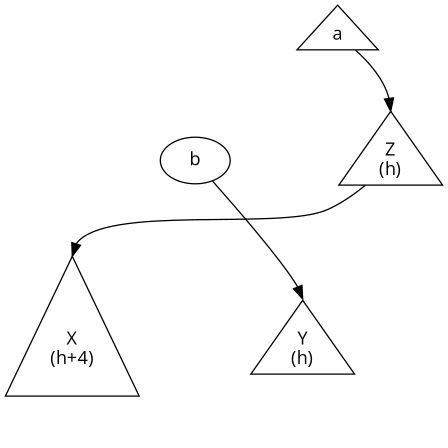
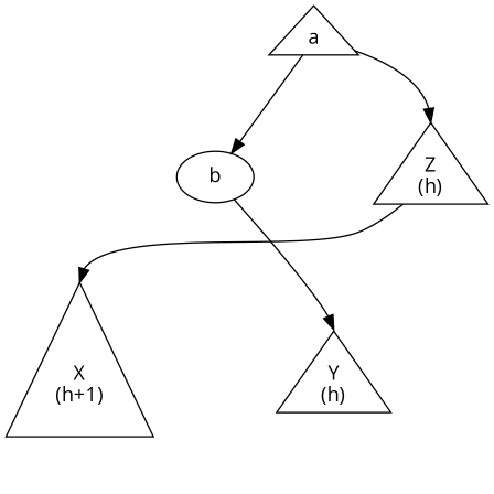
  digraph {
    fontname="Open Sans"
    node [fontname="Open Sans" shape=triangle]
    edge [fontname="Open Sans" style=invis]
    n1 [height=1 label="Z\n(h)"]
    ma [style=invis width=0.1 shape=""]
    b [shape=""]
-   n4 [height=2 label="X\n(h+4)"]
+   n4 [height=2 label="X\n(h+1)"]
    mb [style=invis width=0.1 shape=""]
    n6 [height=1 label="Y\n(h)"]
    a
    subgraph sub_1 {
      rank=same
      n1
      ma
      b
    }
    subgraph sub_2 {
      rank=same
      n4
      mb
      n6
    }
    n1 -> n4 [headport=n style=""]
    ma -> n1
    b -> ma
    b -> mb
    b -> n6 [headport=n style=""]
    n4 -> mb
    mb -> n6
    a -> n1 [headport=n style=""]
    a -> ma
+   a -> b [style=""]
  }
